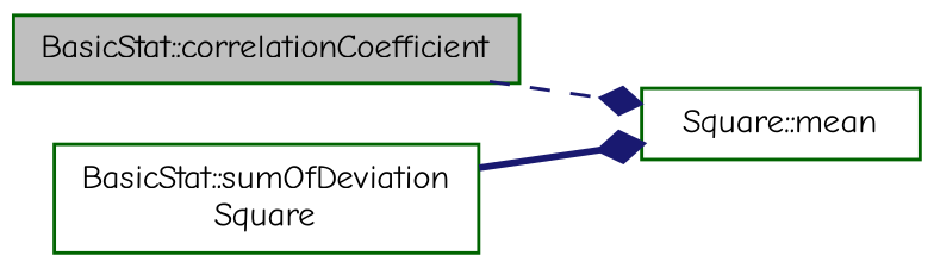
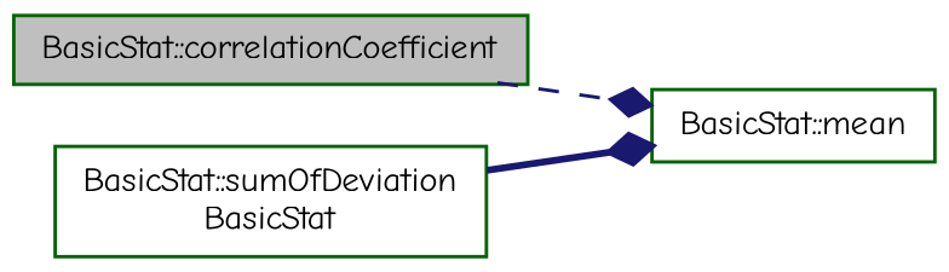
  digraph {
    fontname="Comic Neue"
    rankdir=LR
    node [color=darkgreen fillcolor=white fontname="Comic Neue" fontsize=10 shape=record style=filled]
    edge [arrowhead=diamond color=midnightblue fontname="Comic Neue" fontsize=10 labelfontname=Helvetica labelfontsize=10]
    n1 [fillcolor=grey75 fontcolor=black height=0.2 label="BasicStat::correlationCoefficient" width=0.4]
-   n2 [height=0.2 label="Square::mean" width=0.4]
-   n3 [height=0.2 label="BasicStat::sumOfDeviation\lSquare" width=0.4]
+   n2 [height=0.2 label="BasicStat::mean" width=0.4]
+   n3 [height=0.2 label="BasicStat::sumOfDeviation\lBasicStat" width=0.4]
    n1 -> n2 [style=dashed]
    n3 -> n2 [style=bold]
  }
